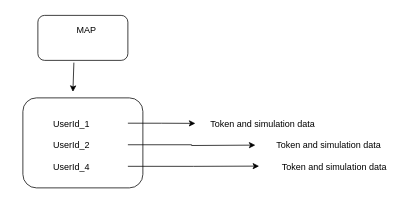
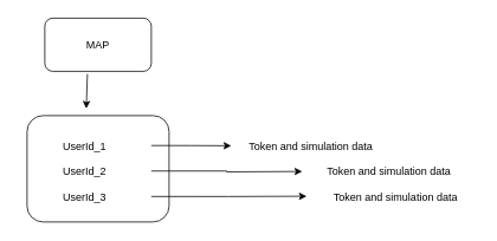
  <mxCell id="0" />
  <mxCell id="1" parent="0" />
  <mxCell id="2" value="" style="rounded=1;whiteSpace=wrap;html=1;" vertex="1" parent="1"><mxGeometry x="50" y="20" width="120" height="60" as="geometry" /></mxCell>
- <mxCell id="3" value="MAP" style="text;html=1;align=center;verticalAlign=middle;whiteSpace=wrap;rounded=0;" vertex="1" parent="1"><mxGeometry x="85" y="25" width="60" height="30" as="geometry" /></mxCell>
+ <mxCell id="3" value="MAP" style="text;html=1;align=center;verticalAlign=middle;whiteSpace=wrap;rounded=0;" vertex="1" parent="1"><mxGeometry x="80" y="35" width="60" height="30" as="geometry" /></mxCell>
  <mxCell id="4" value="" style="rounded=1;whiteSpace=wrap;html=1;" vertex="1" parent="1"><mxGeometry x="30" y="130" width="160" height="120" as="geometry" /></mxCell>
  <mxCell id="5" value="" style="endArrow=classic;html=1;rounded=0;exitX=0.4;exitY=1.05;exitDx=0;exitDy=0;exitPerimeter=0;entryX=0.417;entryY=-0.067;entryDx=0;entryDy=0;entryPerimeter=0;" edge="1" parent="1" source="2" target="4"><mxGeometry width="50" height="50" relative="1" as="geometry"><mxPoint x="320" y="320" as="sourcePoint" /><mxPoint x="80" y="120" as="targetPoint" /></mxGeometry></mxCell>
  <mxCell id="6" style="edgeStyle=orthogonalEdgeStyle;rounded=0;orthogonalLoop=1;jettySize=auto;html=1;exitX=1;exitY=0.5;exitDx=0;exitDy=0;" edge="1" parent="1" source="9"><mxGeometry relative="1" as="geometry"><mxPoint x="340" y="193" as="targetPoint" /></mxGeometry></mxCell>
  <mxCell id="7" style="edgeStyle=orthogonalEdgeStyle;rounded=0;orthogonalLoop=1;jettySize=auto;html=1;exitX=1;exitY=0.25;exitDx=0;exitDy=0;" edge="1" parent="1" source="9"><mxGeometry relative="1" as="geometry"><mxPoint x="260" y="164" as="targetPoint" /></mxGeometry></mxCell>
  <mxCell id="8" style="edgeStyle=orthogonalEdgeStyle;rounded=0;orthogonalLoop=1;jettySize=auto;html=1;exitX=1;exitY=0.75;exitDx=0;exitDy=0;" edge="1" parent="1" source="9"><mxGeometry relative="1" as="geometry"><mxPoint x="345" y="221" as="targetPoint" /></mxGeometry></mxCell>
- <mxCell id="9" value="&lt;div&gt;UserId_1&lt;/div&gt;&lt;div&gt;&lt;br&gt;&lt;/div&gt;&lt;div&gt;UserId_2&lt;/div&gt;&lt;br&gt;UserId_4" style="text;html=1;align=center;verticalAlign=middle;whiteSpace=wrap;rounded=0;" vertex="1" parent="1"><mxGeometry x="20" y="135" width="150" height="115" as="geometry" /></mxCell>
+ <mxCell id="9" value="&lt;div&gt;UserId_1&lt;/div&gt;&lt;div&gt;&lt;br&gt;&lt;/div&gt;&lt;div&gt;UserId_2&lt;/div&gt;&lt;br&gt;UserId_3" style="text;html=1;align=center;verticalAlign=middle;whiteSpace=wrap;rounded=0;" vertex="1" parent="1"><mxGeometry x="20" y="135" width="150" height="115" as="geometry" /></mxCell>
  <mxCell id="10" value="Token and simulation data" style="text;html=1;align=center;verticalAlign=middle;whiteSpace=wrap;rounded=0;" vertex="1" parent="1"><mxGeometry x="270" y="150" width="160" height="30" as="geometry" /></mxCell>
  <mxCell id="11" value="Token and simulation data" style="text;html=1;align=center;verticalAlign=middle;whiteSpace=wrap;rounded=0;" vertex="1" parent="1"><mxGeometry x="352.5" y="177.5" width="170" height="30" as="geometry" /></mxCell>
  <mxCell id="12" value="Token and simulation data" style="text;html=1;align=center;verticalAlign=middle;whiteSpace=wrap;rounded=0;" vertex="1" parent="1"><mxGeometry x="352.5" y="207.5" width="185" height="30" as="geometry" /></mxCell>
